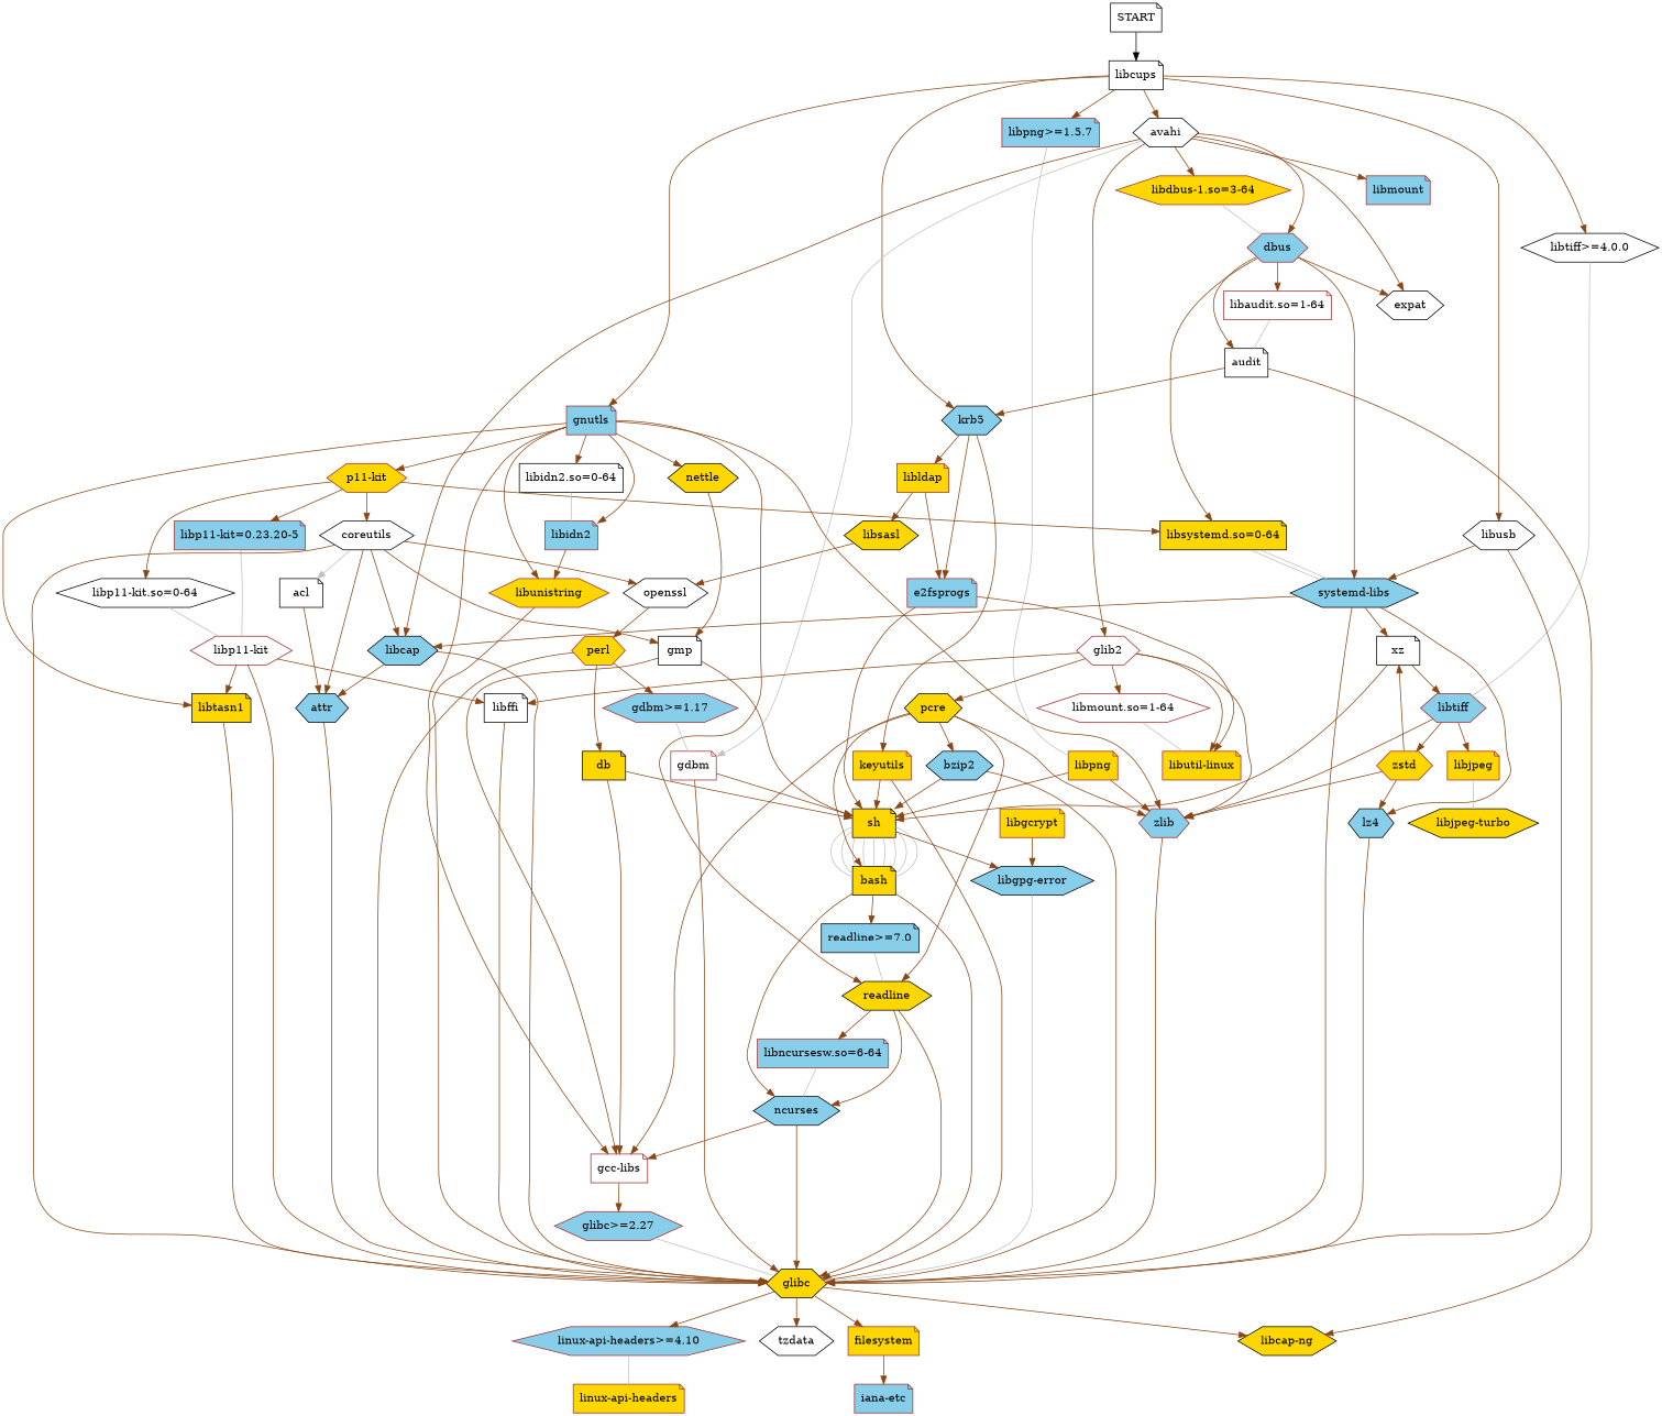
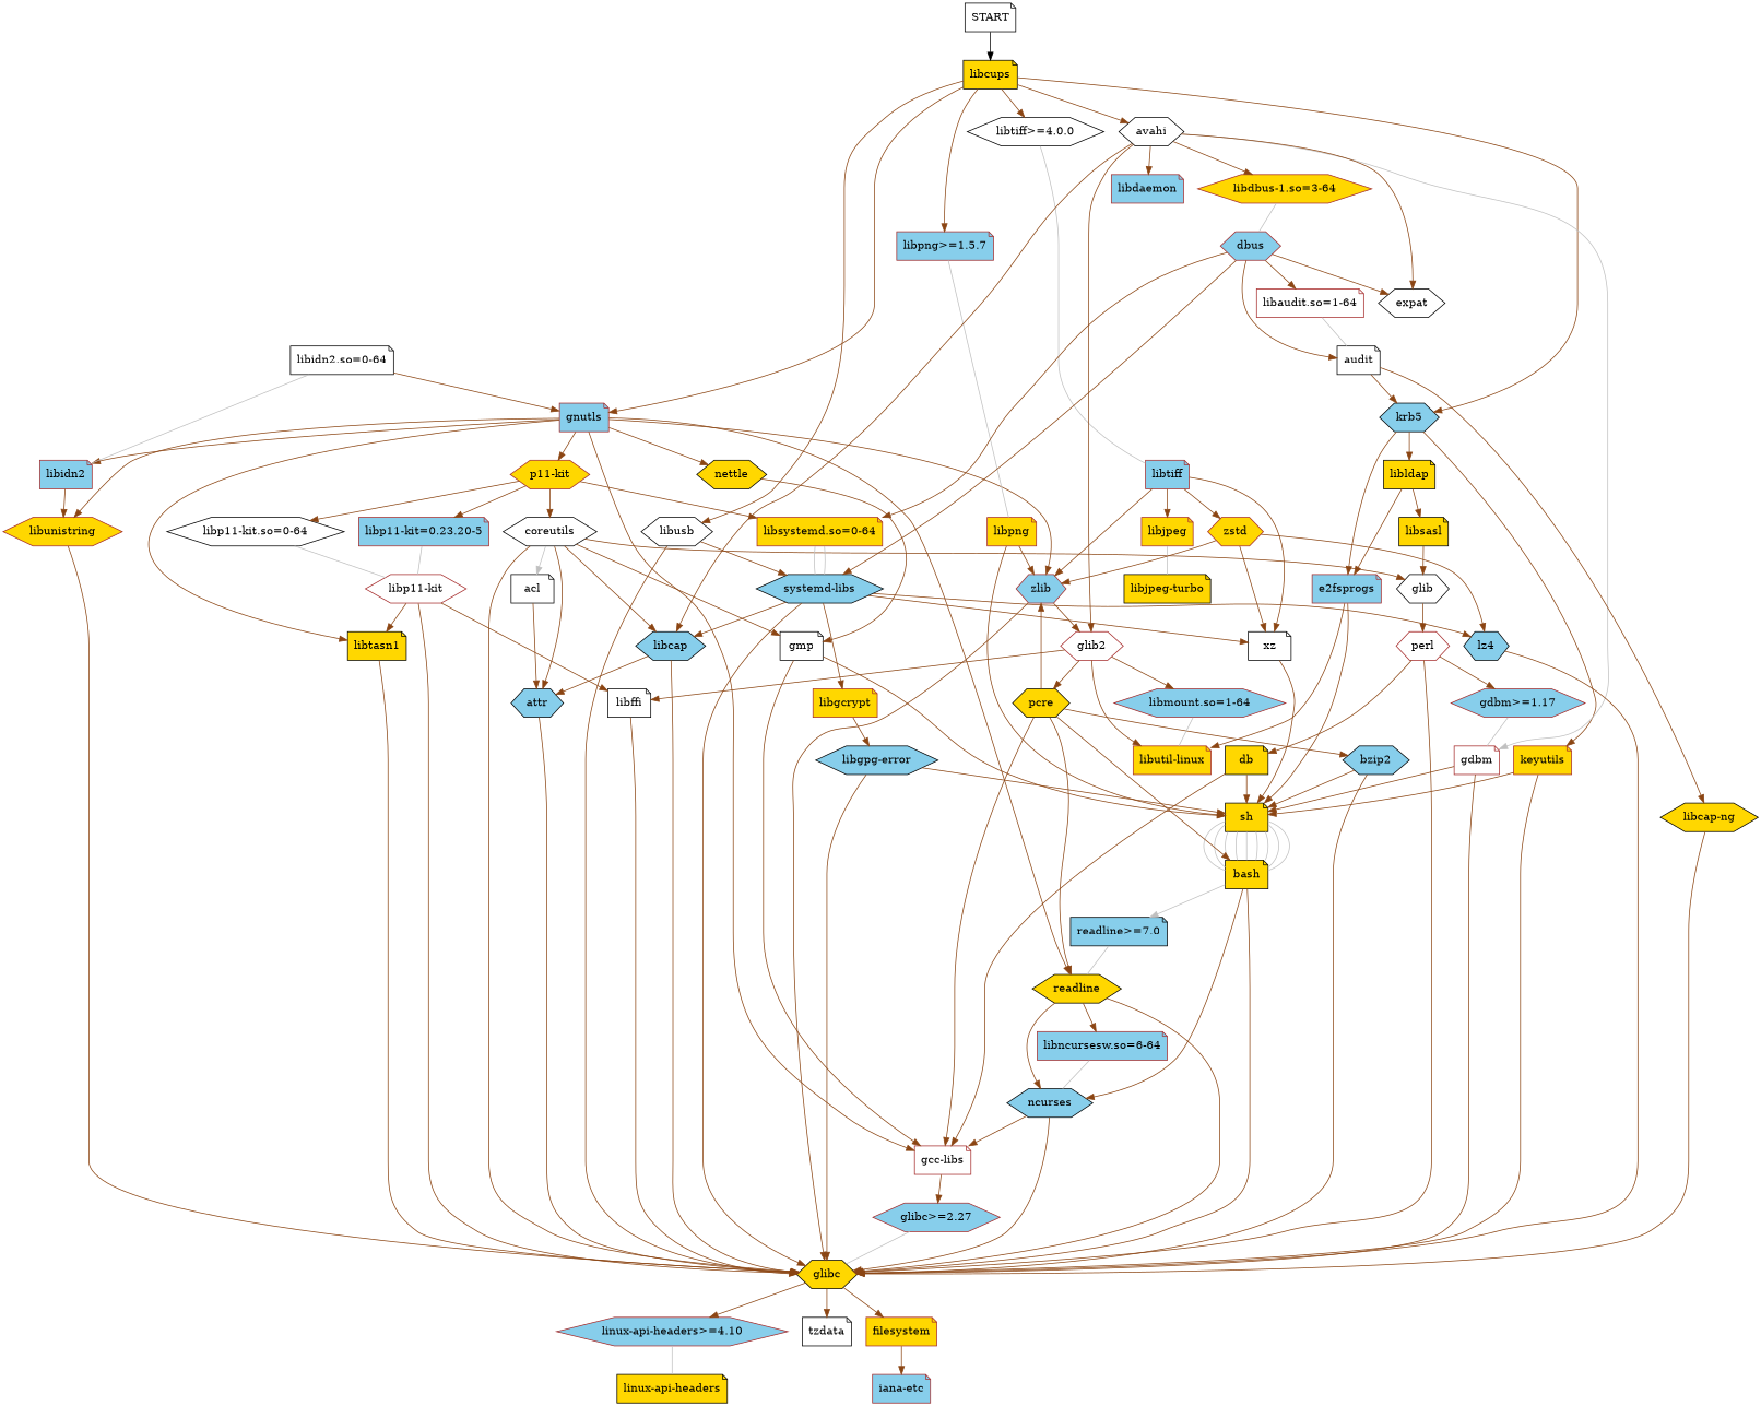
  digraph {
    node [color=black fillcolor=gold shape=note style=filled]
    edge [color=chocolate4]
    START [fillcolor=white]
-   libcups [fillcolor=white]
+   libcups
    gnutls [color=brown fillcolor=skyblue]
    "libtiff>=4.0.0" [fillcolor=white shape=hexagon]
    "libpng>=1.5.7" [color=brown fillcolor=skyblue]
    krb5 [fillcolor=skyblue shape=hexagon]
    avahi [fillcolor=white shape=hexagon]
    libusb [fillcolor=white shape=hexagon]
    "gcc-libs" [color=brown fillcolor=white]
    libtasn1
    readline [shape=hexagon]
    zlib [color=brown fillcolor=skyblue shape=hexagon]
    nettle [shape=hexagon]
    "p11-kit" [color=brown shape=hexagon]
    libidn2 [color=brown fillcolor=skyblue]
    libunistring [color=brown shape=hexagon]
    "libidn2.so=0-64" [fillcolor=white]
-   libtiff [color=brown fillcolor=skyblue shape=hexagon]
+   libtiff [color=brown fillcolor=skyblue]
    libpng [color=brown]
    e2fsprogs [color=brown fillcolor=skyblue]
-   libldap [color=brown]
+   libldap
    keyutils [color=brown]
    libcap [fillcolor=skyblue shape=hexagon]
    gdbm [color=brown fillcolor=white]
    expat [fillcolor=white shape=hexagon]
-   libdaemon [color=brown fillcolor=skyblue label=libmount]
+   libdaemon [color=brown fillcolor=skyblue]
    glib2 [color=brown fillcolor=white shape=hexagon]
    dbus [color=brown fillcolor=skyblue shape=hexagon]
    "libdbus-1.so=3-64" [color=brown shape=hexagon]
    glibc [shape=hexagon]
    "systemd-libs" [fillcolor=skyblue shape=hexagon]
    "glibc>=2.27" [color=brown fillcolor=skyblue shape=hexagon]
    ncurses [fillcolor=skyblue shape=hexagon]
    "libncursesw.so=6-64" [color=brown fillcolor=skyblue]
    gmp [fillcolor=white]
    "libp11-kit=0.23.20-5" [color=brown fillcolor=skyblue]
    coreutils [fillcolor=white shape=hexagon]
    "libp11-kit.so=0-64" [fillcolor=white shape=hexagon]
-   "libsystemd.so=0-64"
+   "libsystemd.so=0-64" [color=brown]
    "linux-api-headers>=4.10" [color=brown fillcolor=skyblue shape=hexagon]
-   tzdata [fillcolor=white shape=hexagon]
+   tzdata [fillcolor=white]
    filesystem [color=brown]
-   "linux-api-headers" [color=brown]
+   "linux-api-headers"
    "iana-etc" [color=brown fillcolor=skyblue]
    sh
    bash
    "readline>=7.0" [fillcolor=skyblue]
    "libp11-kit" [color=brown fillcolor=white shape=hexagon]
    acl [fillcolor=white]
    attr [fillcolor=skyblue shape=hexagon]
-   openssl [fillcolor=white shape=hexagon]
+   openssl [fillcolor=white shape=hexagon label=glib]
    libffi [fillcolor=white]
-   perl [color=brown shape=hexagon]
+   perl [color=brown fillcolor=white shape=hexagon]
    "gdbm>=1.17" [color=brown fillcolor=skyblue shape=hexagon]
    db
    libgcrypt [color=brown]
    lz4 [fillcolor=skyblue shape=hexagon]
    xz [fillcolor=white]
    "libgpg-error" [fillcolor=skyblue shape=hexagon]
    libjpeg [color=brown]
    zstd [color=brown shape=hexagon]
-   "libjpeg-turbo" [shape=hexagon]
+   "libjpeg-turbo"
    "libutil-linux" [color=brown]
-   libsasl [shape=hexagon]
+   libsasl
    pcre [shape=hexagon]
-   "libmount.so=1-64" [color=brown fillcolor=white shape=hexagon]
+   "libmount.so=1-64" [color=brown fillcolor=skyblue shape=hexagon]
    audit [fillcolor=white]
    "libaudit.so=1-64" [color=brown fillcolor=white]
    bzip2 [fillcolor=skyblue shape=hexagon]
    "libcap-ng" [shape=hexagon]
    START -> libcups [color=""]
    libcups -> gnutls
    libcups -> "libtiff>=4.0.0"
    libcups -> "libpng>=1.5.7"
    libcups -> krb5
    libcups -> avahi
    libcups -> libusb
    gnutls -> "gcc-libs"
    gnutls -> libtasn1
    gnutls -> readline
    gnutls -> zlib
    gnutls -> nettle
    gnutls -> "p11-kit"
    gnutls -> libidn2
    gnutls -> libunistring
-   gnutls -> "libidn2.so=0-64"
+   "libidn2.so=0-64" -> gnutls
    "libtiff>=4.0.0" -> libtiff [arrowhead=none color=grey]
    "libpng>=1.5.7" -> libpng [arrowhead=none color=grey]
    krb5 -> e2fsprogs
    krb5 -> libldap
    krb5 -> keyutils
    avahi -> libcap
    avahi -> gdbm [color=grey]
    avahi -> expat
    avahi -> libdaemon
    avahi -> glib2
-   avahi -> dbus
    avahi -> "libdbus-1.so=3-64"
    libusb -> glibc
    libusb -> "systemd-libs"
    "gcc-libs" -> "glibc>=2.27"
    libtasn1 -> glibc
    readline -> glibc
    readline -> ncurses
    readline -> "libncursesw.so=6-64"
    zlib -> glibc
    nettle -> gmp
    "p11-kit" -> "libp11-kit=0.23.20-5"
    "p11-kit" -> coreutils
    "p11-kit" -> "libp11-kit.so=0-64"
    "p11-kit" -> "libsystemd.so=0-64"
    libidn2 -> libunistring
    libunistring -> glibc
    "libidn2.so=0-64" -> libidn2 [arrowhead=none color=grey]
    libtiff -> zlib
-   xz -> libtiff
+   libtiff -> xz
    libtiff -> libjpeg
    libtiff -> zstd
    libpng -> zlib
    libpng -> sh
    e2fsprogs -> sh
    e2fsprogs -> "libutil-linux"
    libldap -> e2fsprogs
    libldap -> libsasl
    keyutils -> glibc
    keyutils -> sh
    libcap -> glibc
    libcap -> attr
    gdbm -> glibc
    gdbm -> sh
-   glib2 -> zlib
+   zlib -> glib2
    glib2 -> libffi
    glib2 -> "libutil-linux"
    glib2 -> pcre
    glib2 -> "libmount.so=1-64"
    dbus -> expat
    dbus -> "systemd-libs"
    dbus -> "libsystemd.so=0-64"
    dbus -> audit
    dbus -> "libaudit.so=1-64"
    "libdbus-1.so=3-64" -> dbus [arrowhead=none color=grey]
    glibc -> "linux-api-headers>=4.10"
    glibc -> tzdata
    glibc -> filesystem
    "systemd-libs" -> libcap
    "systemd-libs" -> glibc
+   "systemd-libs" -> libgcrypt
    "systemd-libs" -> lz4
    "systemd-libs" -> xz
    "glibc>=2.27" -> glibc [arrowhead=none color=grey]
    ncurses -> "gcc-libs"
    ncurses -> glibc
    "libncursesw.so=6-64" -> ncurses [arrowhead=none color=grey]
    gmp -> "gcc-libs"
    gmp -> sh
    "libp11-kit=0.23.20-5" -> "libp11-kit" [arrowhead=none color=grey]
    coreutils -> libcap
    coreutils -> glibc
    coreutils -> gmp
    coreutils -> acl [color=grey]
    coreutils -> attr
    coreutils -> openssl
    "libp11-kit.so=0-64" -> "libp11-kit" [arrowhead=none color=grey]
    "libsystemd.so=0-64" -> "systemd-libs" [arrowhead=none color=grey]
    "libsystemd.so=0-64" -> "systemd-libs" [arrowhead=none color=grey]
    "linux-api-headers>=4.10" -> "linux-api-headers" [arrowhead=none color=grey]
    filesystem -> "iana-etc"
    sh -> bash [arrowhead=none color=grey]
    sh -> bash [arrowhead=none color=grey]
    sh -> bash [arrowhead=none color=grey]
    sh -> bash [arrowhead=none color=grey]
    sh -> bash [arrowhead=none color=grey]
    sh -> bash [arrowhead=none color=grey]
    sh -> bash [arrowhead=none color=grey]
    sh -> bash [arrowhead=none color=grey]
    sh -> bash [arrowhead=none color=grey]
    bash -> glibc
    bash -> ncurses
-   bash -> "readline>=7.0"
+   bash -> "readline>=7.0" [color=grey]
    "readline>=7.0" -> readline [arrowhead=none color=grey]
    "libp11-kit" -> libtasn1
    "libp11-kit" -> glibc
    "libp11-kit" -> libffi
    acl -> attr
    attr -> glibc
    openssl -> perl
    libffi -> glibc
    perl -> glibc
    perl -> "gdbm>=1.17"
    perl -> db
    "gdbm>=1.17" -> gdbm [arrowhead=none color=grey]
    db -> "gcc-libs"
    db -> sh
    libgcrypt -> "libgpg-error"
    lz4 -> glibc
    xz -> sh
-   "libgpg-error" -> glibc [color=grey]
-   sh -> "libgpg-error"
+   "libgpg-error" -> glibc
+   "libgpg-error" -> sh
    libjpeg -> "libjpeg-turbo" [arrowhead=none color=grey]
    zstd -> zlib
    zstd -> lz4
    zstd -> xz
    libsasl -> openssl
    pcre -> "gcc-libs"
    pcre -> readline
    pcre -> zlib
    pcre -> bash
    pcre -> bzip2
    "libmount.so=1-64" -> "libutil-linux" [arrowhead=none color=grey]
    audit -> krb5
    audit -> "libcap-ng"
    "libaudit.so=1-64" -> audit [arrowhead=none color=grey]
    bzip2 -> glibc
    bzip2 -> sh
-   glibc -> "libcap-ng"
+   "libcap-ng" -> glibc
  }
